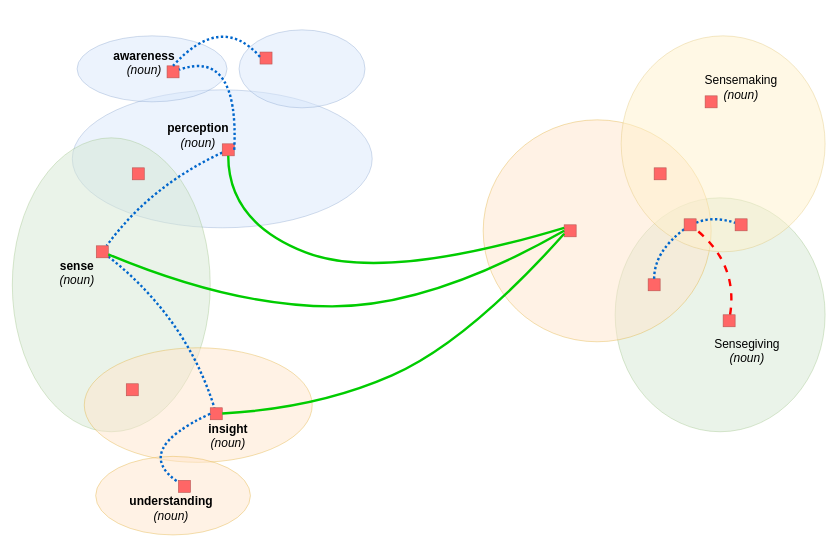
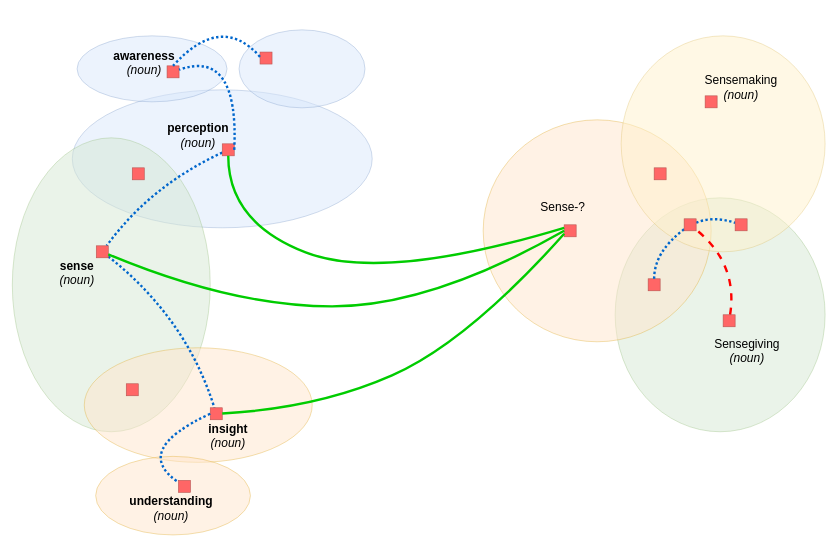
  <mxCell id="0" style=";html=1;" />
  <mxCell id="1" style=";html=1;" parent="0" />
  <mxCell id="2" value="" style="ellipse;whiteSpace=wrap;html=1;rounded=0;shadow=0;strokeWidth=1;fillColor=#dae8fc;fontSize=24;align=right;strokeColor=#6c8ebf;opacity=50;" parent="1" vertex="1"><mxGeometry x="120" y="149" width="500" height="230" as="geometry" /></mxCell>
  <mxCell id="3" value="" style="ellipse;whiteSpace=wrap;html=1;rounded=0;shadow=0;strokeWidth=1;fillColor=#d5e8d4;fontSize=24;align=right;strokeColor=#82b366;opacity=50;" parent="1" vertex="1"><mxGeometry x="20" y="229" width="330" height="490" as="geometry" /></mxCell>
  <mxCell id="4" value="" style="ellipse;whiteSpace=wrap;html=1;rounded=0;shadow=0;strokeWidth=1;fillColor=#ffe6cc;fontSize=24;align=right;strokeColor=#d79b00;opacity=50;" parent="1" vertex="1"><mxGeometry x="140" y="579" width="380" height="191" as="geometry" /></mxCell>
  <mxCell id="5" value="" style="ellipse;whiteSpace=wrap;html=1;rounded=0;shadow=0;strokeWidth=1;fillColor=#d5e8d4;fontSize=24;align=right;strokeColor=#82b366;opacity=50;" parent="1" vertex="1"><mxGeometry x="1025" y="329" width="350" height="390" as="geometry" /></mxCell>
  <mxCell id="6" value="" style="ellipse;whiteSpace=wrap;html=1;rounded=0;shadow=0;strokeWidth=1;fillColor=#ffe6cc;fontSize=24;align=right;strokeColor=#d79b00;opacity=50;" parent="1" vertex="1"><mxGeometry x="805" y="199" width="380" height="370" as="geometry" /></mxCell>
  <mxCell id="7" value="" style="ellipse;whiteSpace=wrap;html=1;rounded=0;shadow=0;strokeWidth=1;fillColor=#fff2cc;fontSize=24;align=right;strokeColor=#d6b656;opacity=50;" parent="1" vertex="1"><mxGeometry x="1035" y="59" width="340" height="360" as="geometry" /></mxCell>
  <mxCell id="8" style="edgeStyle=none;curved=1;html=1;endArrow=none;endFill=0;strokeColor=#0066CC;strokeWidth=4;fontSize=24;dashed=1;dashPattern=1 1;" parent="1" source="9" target="12" edge="1"><mxGeometry relative="1" as="geometry"><Array as="points"><mxPoint x="250" y="309" /></Array></mxGeometry></mxCell>
  <mxCell id="9" value="" style="whiteSpace=wrap;html=1;rounded=0;shadow=0;strokeWidth=1;fillColor=#FF6666;fontSize=24;align=right;strokeColor=#b85450;" parent="1" vertex="1"><mxGeometry x="370" y="239" width="20" height="20" as="geometry" /></mxCell>
  <mxCell id="10" value="" style="whiteSpace=wrap;html=1;rounded=0;shadow=0;strokeWidth=1;fillColor=#FF6666;fontSize=24;align=right;strokeColor=#b85450;" parent="1" vertex="1"><mxGeometry x="220" y="279" width="20" height="20" as="geometry" /></mxCell>
  <mxCell id="11" style="edgeStyle=none;curved=1;html=1;endArrow=none;endFill=0;strokeColor=#0066CC;strokeWidth=4;fontSize=24;dashed=1;dashPattern=1 1;" parent="1" source="12" target="14" edge="1"><mxGeometry relative="1" as="geometry"><Array as="points"><mxPoint x="310" y="529" /></Array></mxGeometry></mxCell>
  <mxCell id="12" value="" style="whiteSpace=wrap;html=1;rounded=0;shadow=0;strokeWidth=1;fillColor=#FF6666;fontSize=24;align=right;strokeColor=#b85450;" parent="1" vertex="1"><mxGeometry x="160" y="409" width="20" height="20" as="geometry" /></mxCell>
  <mxCell id="13" value="" style="whiteSpace=wrap;html=1;rounded=0;shadow=0;strokeWidth=1;fillColor=#FF6666;fontSize=24;align=right;strokeColor=#b85450;" parent="1" vertex="1"><mxGeometry x="210" y="639" width="20" height="20" as="geometry" /></mxCell>
  <mxCell id="14" value="" style="whiteSpace=wrap;html=1;rounded=0;shadow=0;strokeWidth=1;fillColor=#FF6666;fontSize=24;align=right;strokeColor=#b85450;" parent="1" vertex="1"><mxGeometry x="350" y="679" width="20" height="20" as="geometry" /></mxCell>
  <mxCell id="15" style="edgeStyle=none;curved=1;html=1;endArrow=none;endFill=0;strokeColor=#FF0000;strokeWidth=4;fontSize=24;dashed=1;" parent="1" source="16" target="20" edge="1"><mxGeometry relative="1" as="geometry"><Array as="points"><mxPoint x="1230" y="439" /></Array></mxGeometry></mxCell>
  <mxCell id="16" value="" style="whiteSpace=wrap;html=1;rounded=0;shadow=0;strokeWidth=1;fillColor=#FF6666;fontSize=24;align=right;strokeColor=#b85450;" parent="1" vertex="1"><mxGeometry x="1205" y="524" width="20" height="20" as="geometry" /></mxCell>
  <mxCell id="17" value="" style="whiteSpace=wrap;html=1;rounded=0;shadow=0;strokeWidth=1;fillColor=#FF6666;fontSize=24;align=right;strokeColor=#b85450;" parent="1" vertex="1"><mxGeometry x="1080" y="464" width="20" height="20" as="geometry" /></mxCell>
  <mxCell id="18" style="edgeStyle=none;curved=1;html=1;entryX=0.5;entryY=0;endArrow=none;endFill=0;strokeColor=#0066CC;strokeWidth=4;fontSize=24;dashed=1;dashPattern=1 1;" parent="1" source="20" target="17" edge="1"><mxGeometry relative="1" as="geometry"><Array as="points"><mxPoint x="1090" y="419" /></Array></mxGeometry></mxCell>
  <mxCell id="19" style="edgeStyle=none;curved=1;html=1;endArrow=none;endFill=0;strokeColor=#0066CC;strokeWidth=4;fontSize=24;dashed=1;dashPattern=1 1;" parent="1" source="20" target="21" edge="1"><mxGeometry relative="1" as="geometry"><Array as="points"><mxPoint x="1190" y="359" /></Array></mxGeometry></mxCell>
  <mxCell id="20" value="" style="whiteSpace=wrap;html=1;rounded=0;shadow=0;strokeWidth=1;fillColor=#FF6666;fontSize=24;align=right;strokeColor=#b85450;" parent="1" vertex="1"><mxGeometry x="1140" y="364" width="20" height="20" as="geometry" /></mxCell>
  <mxCell id="21" value="" style="whiteSpace=wrap;html=1;rounded=0;shadow=0;strokeWidth=1;fillColor=#FF6666;fontSize=24;align=right;strokeColor=#b85450;" parent="1" vertex="1"><mxGeometry x="1225" y="364" width="20" height="20" as="geometry" /></mxCell>
  <mxCell id="22" value="" style="whiteSpace=wrap;html=1;rounded=0;shadow=0;strokeWidth=1;fillColor=#FF6666;fontSize=24;align=right;strokeColor=#b85450;" parent="1" vertex="1"><mxGeometry x="1090" y="279" width="20" height="20" as="geometry" /></mxCell>
  <mxCell id="23" value="" style="whiteSpace=wrap;html=1;rounded=0;shadow=0;strokeWidth=1;fillColor=#FF6666;fontSize=24;align=right;strokeColor=#b85450;" parent="1" vertex="1"><mxGeometry x="1175" y="159" width="20" height="20" as="geometry" /></mxCell>
  <mxCell id="24" value="" style="whiteSpace=wrap;html=1;rounded=0;shadow=0;strokeWidth=1;fillColor=#FF6666;fontSize=24;align=right;strokeColor=#b85450;" parent="1" vertex="1"><mxGeometry x="940" y="374" width="20" height="20" as="geometry" /></mxCell>
  <mxCell id="25" value="" style="curved=1;endArrow=none;html=1;fontSize=24;fontColor=#000000;endFill=0;strokeWidth=4;strokeColor=#00CC00;entryX=0;entryY=0.25;entryDx=0;entryDy=0;" parent="1" source="9" target="24" edge="1"><mxGeometry width="50" height="50" relative="1" as="geometry"><mxPoint x="580" y="549" as="sourcePoint" /><mxPoint x="668" y="530" as="targetPoint" /><Array as="points"><mxPoint x="380" y="370" /><mxPoint x="638" y="470" /></Array></mxGeometry></mxCell>
  <mxCell id="26" value="&lt;b&gt;sense&lt;/b&gt;&lt;br&gt;&lt;i&gt;(noun)&lt;/i&gt;" style="text;html=1;strokeColor=none;fillColor=none;align=center;verticalAlign=middle;whiteSpace=wrap;rounded=0;shadow=0;fontSize=20;" parent="1" vertex="1"><mxGeometry x="88" y="439" width="80" height="30" as="geometry" /></mxCell>
+ <mxCell id="27" value="Sense-?" style="text;html=1;strokeColor=none;fillColor=none;align=center;verticalAlign=middle;whiteSpace=wrap;rounded=0;shadow=0;fontSize=20;" parent="1" vertex="1"><mxGeometry x="898" y="329" width="80" height="30" as="geometry" /></mxCell>
  <mxCell id="28" value="Sensemaking&lt;br&gt;&lt;i&gt;(noun)&lt;/i&gt;" style="text;html=1;strokeColor=none;fillColor=none;align=center;verticalAlign=middle;whiteSpace=wrap;rounded=0;shadow=0;fontSize=20;" parent="1" vertex="1"><mxGeometry x="1195" y="129" width="80" height="30" as="geometry" /></mxCell>
  <mxCell id="29" value="&lt;b&gt;perception&lt;/b&gt;&lt;br&gt;&lt;i&gt;(noun)&lt;/i&gt;" style="text;html=1;strokeColor=none;fillColor=none;align=center;verticalAlign=middle;whiteSpace=wrap;rounded=0;shadow=0;fontSize=20;" vertex="1" parent="1"><mxGeometry x="290" y="209" width="80" height="30" as="geometry" /></mxCell>
  <mxCell id="30" value="&lt;b&gt;insight&lt;/b&gt;&lt;br&gt;&lt;i&gt;(noun)&lt;/i&gt;" style="text;html=1;strokeColor=none;fillColor=none;align=center;verticalAlign=middle;whiteSpace=wrap;rounded=0;shadow=0;fontSize=20;" vertex="1" parent="1"><mxGeometry x="340" y="710" width="80" height="30" as="geometry" /></mxCell>
  <mxCell id="31" value="" style="ellipse;whiteSpace=wrap;html=1;rounded=0;shadow=0;strokeWidth=1;fillColor=#dae8fc;fontSize=24;align=right;strokeColor=#6c8ebf;opacity=50;" vertex="1" parent="1"><mxGeometry x="128" y="59" width="250" height="110" as="geometry" /></mxCell>
  <mxCell id="32" value="" style="whiteSpace=wrap;html=1;rounded=0;shadow=0;strokeWidth=1;fillColor=#FF6666;fontSize=24;align=right;strokeColor=#b85450;" vertex="1" parent="1"><mxGeometry x="278" y="109" width="20" height="20" as="geometry" /></mxCell>
  <mxCell id="33" value="&lt;b&gt;awareness&lt;/b&gt;&lt;br&gt;&lt;i&gt;(noun)&lt;/i&gt;" style="text;html=1;strokeColor=none;fillColor=none;align=center;verticalAlign=middle;whiteSpace=wrap;rounded=0;shadow=0;fontSize=20;" vertex="1" parent="1"><mxGeometry x="200" y="88" width="80" height="30" as="geometry" /></mxCell>
  <mxCell id="34" style="edgeStyle=none;curved=1;html=1;endArrow=none;endFill=0;strokeColor=#0066CC;strokeWidth=4;fontSize=24;dashed=1;dashPattern=1 1;exitX=1;exitY=0.5;exitDx=0;exitDy=0;" edge="1" parent="1" source="9" target="32"><mxGeometry relative="1" as="geometry"><Array as="points"><mxPoint x="398" y="80" /></Array><mxPoint x="620" y="-87.695" as="sourcePoint" /><mxPoint x="427.273" y="67.69" as="targetPoint" /></mxGeometry></mxCell>
  <mxCell id="35" value="" style="ellipse;whiteSpace=wrap;html=1;rounded=0;shadow=0;strokeWidth=1;fillColor=#ffe6cc;fontSize=24;align=right;strokeColor=#d79b00;opacity=50;" vertex="1" parent="1"><mxGeometry x="159" y="760" width="258" height="131" as="geometry" /></mxCell>
  <mxCell id="36" value="" style="whiteSpace=wrap;html=1;rounded=0;shadow=0;strokeWidth=1;fillColor=#FF6666;fontSize=24;align=right;strokeColor=#b85450;" vertex="1" parent="1"><mxGeometry x="297" y="800" width="20" height="20" as="geometry" /></mxCell>
  <mxCell id="37" value="&lt;b&gt;understanding&lt;/b&gt;&lt;br&gt;&lt;i&gt;(noun)&lt;/i&gt;" style="text;html=1;strokeColor=none;fillColor=none;align=center;verticalAlign=middle;whiteSpace=wrap;rounded=0;shadow=0;fontSize=20;" vertex="1" parent="1"><mxGeometry x="245" y="831" width="80" height="30" as="geometry" /></mxCell>
  <mxCell id="38" style="edgeStyle=none;curved=1;html=1;endArrow=none;endFill=0;strokeColor=#0066CC;strokeWidth=4;fontSize=24;dashed=1;dashPattern=1 1;exitX=0;exitY=0.5;exitDx=0;exitDy=0;" edge="1" parent="1" source="14" target="36"><mxGeometry relative="1" as="geometry"><Array as="points"><mxPoint x="218" y="750" /></Array><mxPoint x="209.13" y="829.997" as="sourcePoint" /><mxPoint x="386.005" y="1082.14" as="targetPoint" /></mxGeometry></mxCell>
  <mxCell id="39" value="" style="ellipse;whiteSpace=wrap;html=1;rounded=0;shadow=0;strokeWidth=1;fillColor=#dae8fc;fontSize=24;align=right;strokeColor=#6c8ebf;opacity=50;" vertex="1" parent="1"><mxGeometry x="398" y="49" width="210" height="130" as="geometry" /></mxCell>
  <mxCell id="40" value="" style="whiteSpace=wrap;html=1;rounded=0;shadow=0;strokeWidth=1;fillColor=#FF6666;fontSize=24;align=right;strokeColor=#b85450;" vertex="1" parent="1"><mxGeometry x="433" y="86" width="20" height="20" as="geometry" /></mxCell>
  <mxCell id="41" style="edgeStyle=none;curved=1;html=1;endArrow=none;endFill=0;strokeColor=#0066CC;strokeWidth=4;fontSize=24;dashed=1;dashPattern=1 1;exitX=0;exitY=0.4;exitDx=0;exitDy=0;entryX=0.5;entryY=0;entryDx=0;entryDy=0;exitPerimeter=0;" edge="1" parent="1" source="40" target="32"><mxGeometry relative="1" as="geometry"><Array as="points"><mxPoint x="368" y="20" /></Array><mxPoint x="400" y="259" as="sourcePoint" /><mxPoint x="308" y="125.455" as="targetPoint" /></mxGeometry></mxCell>
  <mxCell id="42" value="" style="curved=1;endArrow=none;html=1;fontSize=24;fontColor=#000000;endFill=0;strokeWidth=4;strokeColor=#00CC00;entryX=0;entryY=0.5;entryDx=0;entryDy=0;" edge="1" parent="1" source="12" target="24"><mxGeometry width="50" height="50" relative="1" as="geometry"><mxPoint x="396.25" y="269" as="sourcePoint" /><mxPoint x="738" y="416" as="targetPoint" /><Array as="points"><mxPoint x="388" y="510" /><mxPoint x="718" y="510" /></Array></mxGeometry></mxCell>
  <mxCell id="43" value="" style="curved=1;endArrow=none;html=1;fontSize=24;fontColor=#000000;endFill=0;strokeWidth=4;strokeColor=#00CC00;exitX=0;exitY=0.75;exitDx=0;exitDy=0;" edge="1" parent="1" source="24" target="14"><mxGeometry width="50" height="50" relative="1" as="geometry"><mxPoint x="658" y="400" as="sourcePoint" /><mxPoint x="387" y="699" as="targetPoint" /><Array as="points"><mxPoint x="778" y="570" /><mxPoint x="528" y="680" /></Array></mxGeometry></mxCell>
  <mxCell id="44" value="Sensegiving&lt;br&gt;&lt;i&gt;(noun)&lt;/i&gt;" style="text;html=1;strokeColor=none;fillColor=none;align=center;verticalAlign=middle;whiteSpace=wrap;rounded=0;shadow=0;fontSize=20;" vertex="1" parent="1"><mxGeometry x="1205" y="569" width="80" height="30" as="geometry" /></mxCell>
